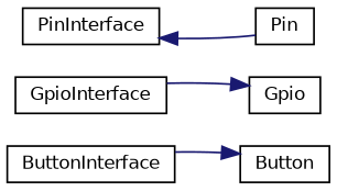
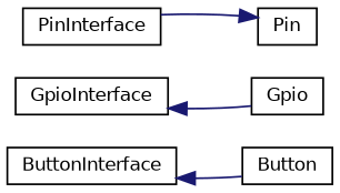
  digraph {
    rankdir=LR
    node [color=black fillcolor=white fontname=Helvetica fontsize=10 shape=record style=filled]
    edge [color=midnightblue dir=back fontname=Helvetica fontsize=10 labelfontname=Helvetica labelfontsize=10 style=solid]
    n1 [height=0.2 label=ButtonInterface width=0.4]
    n2 [height=0.2 label=Button width=0.4]
    n3 [height=0.2 label=GpioInterface width=0.4]
    n4 [height=0.2 label=Gpio width=0.4]
    n5 [height=0.2 label=PinInterface width=0.4]
    n6 [height=0.2 label=Pin width=0.4]
-   n2 -> n1
-   n4 -> n3
-   n5 -> n6
+   n1 -> n2
+   n3 -> n4
+   n6 -> n5
  }
